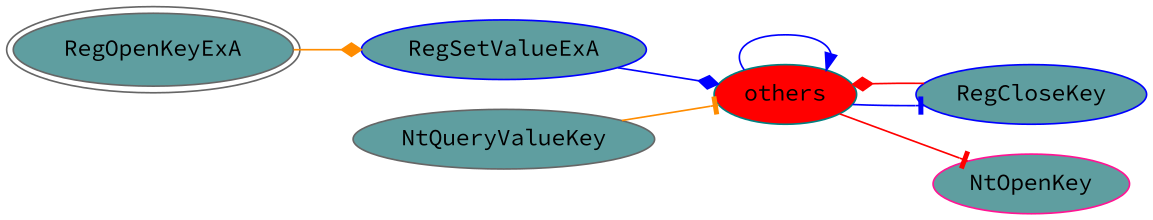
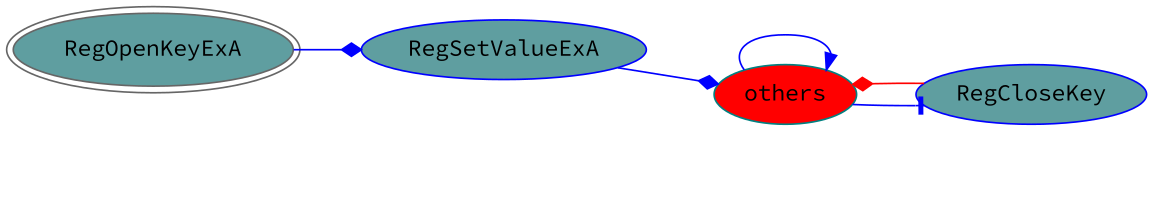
  digraph {
    fontname="Source Code Pro"
    rankdir=LR
    node [color=gray40 fillcolor=cadetblue fontname="Source Code Pro" style=filled]
    edge [arrowhead=diamond color=blue fontname="Source Code Pro"]
    n1 [label=RegOpenKeyExA peripheries=2]
    n2 [color=blue label=RegSetValueExA]
    n3 [color=teal fillcolor=red label=others]
    n4 [color=blue label=RegCloseKey]
-   n5 [color=deeppink label=NtOpenKey]
-   n6 [label=NtQueryValueKey]
-   n1 -> n2 [color=darkorange]
+   n1 -> n2
    n2 -> n3
    n3 -> n3 [arrowhead=normal]
    n3 -> n4 [arrowhead=tee]
-   n3 -> n5 [arrowhead=tee color=red]
    n4 -> n3 [color=red]
-   n6 -> n3 [arrowhead=tee color=darkorange]
  }
